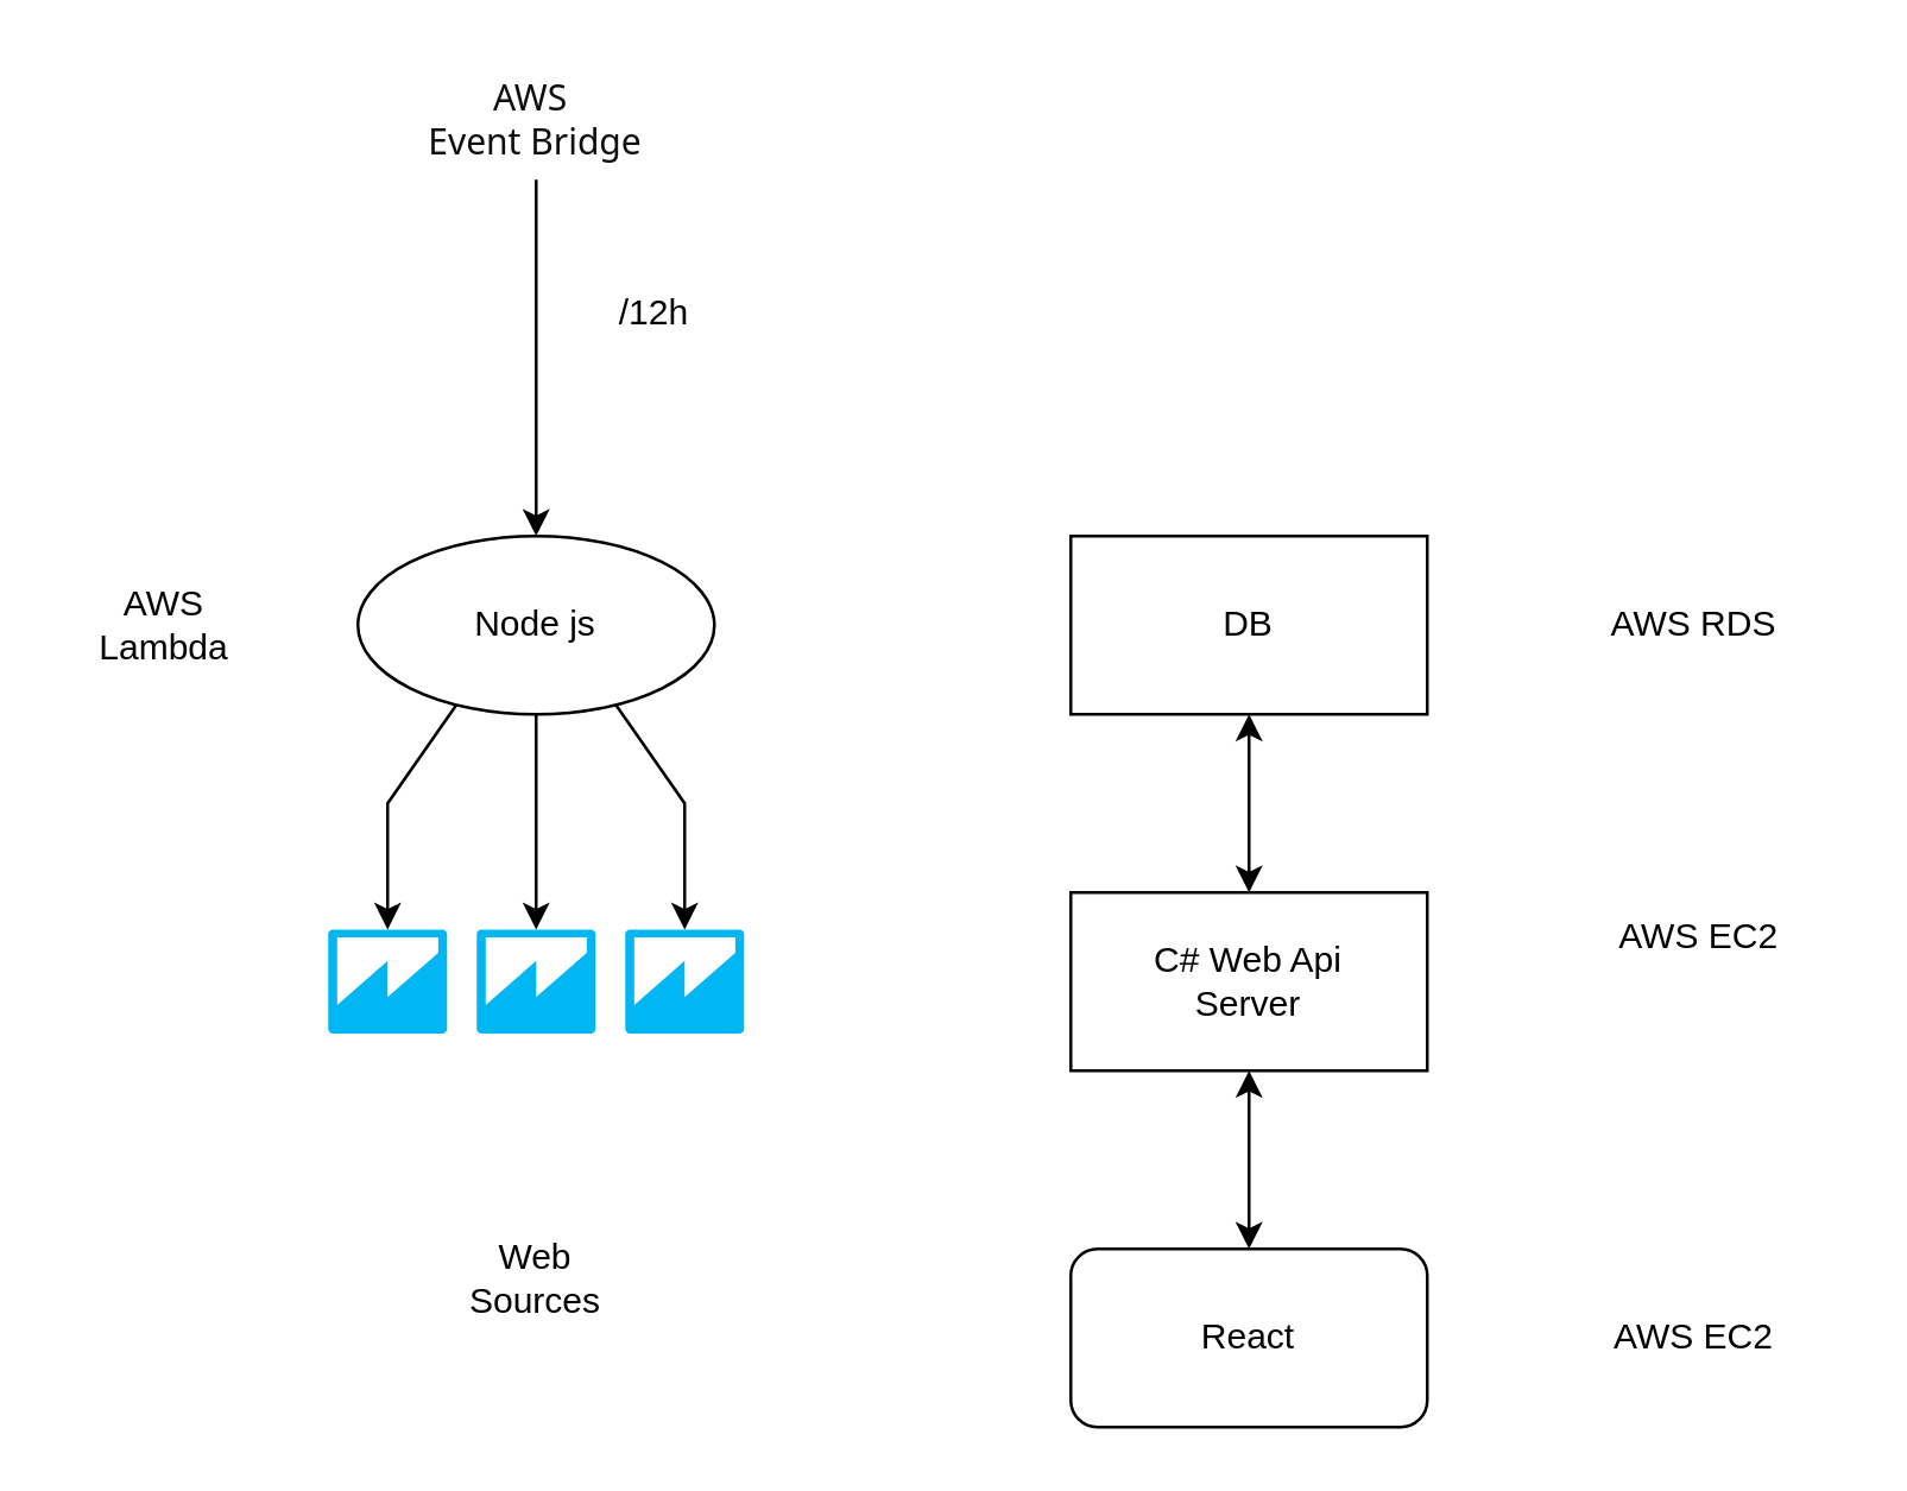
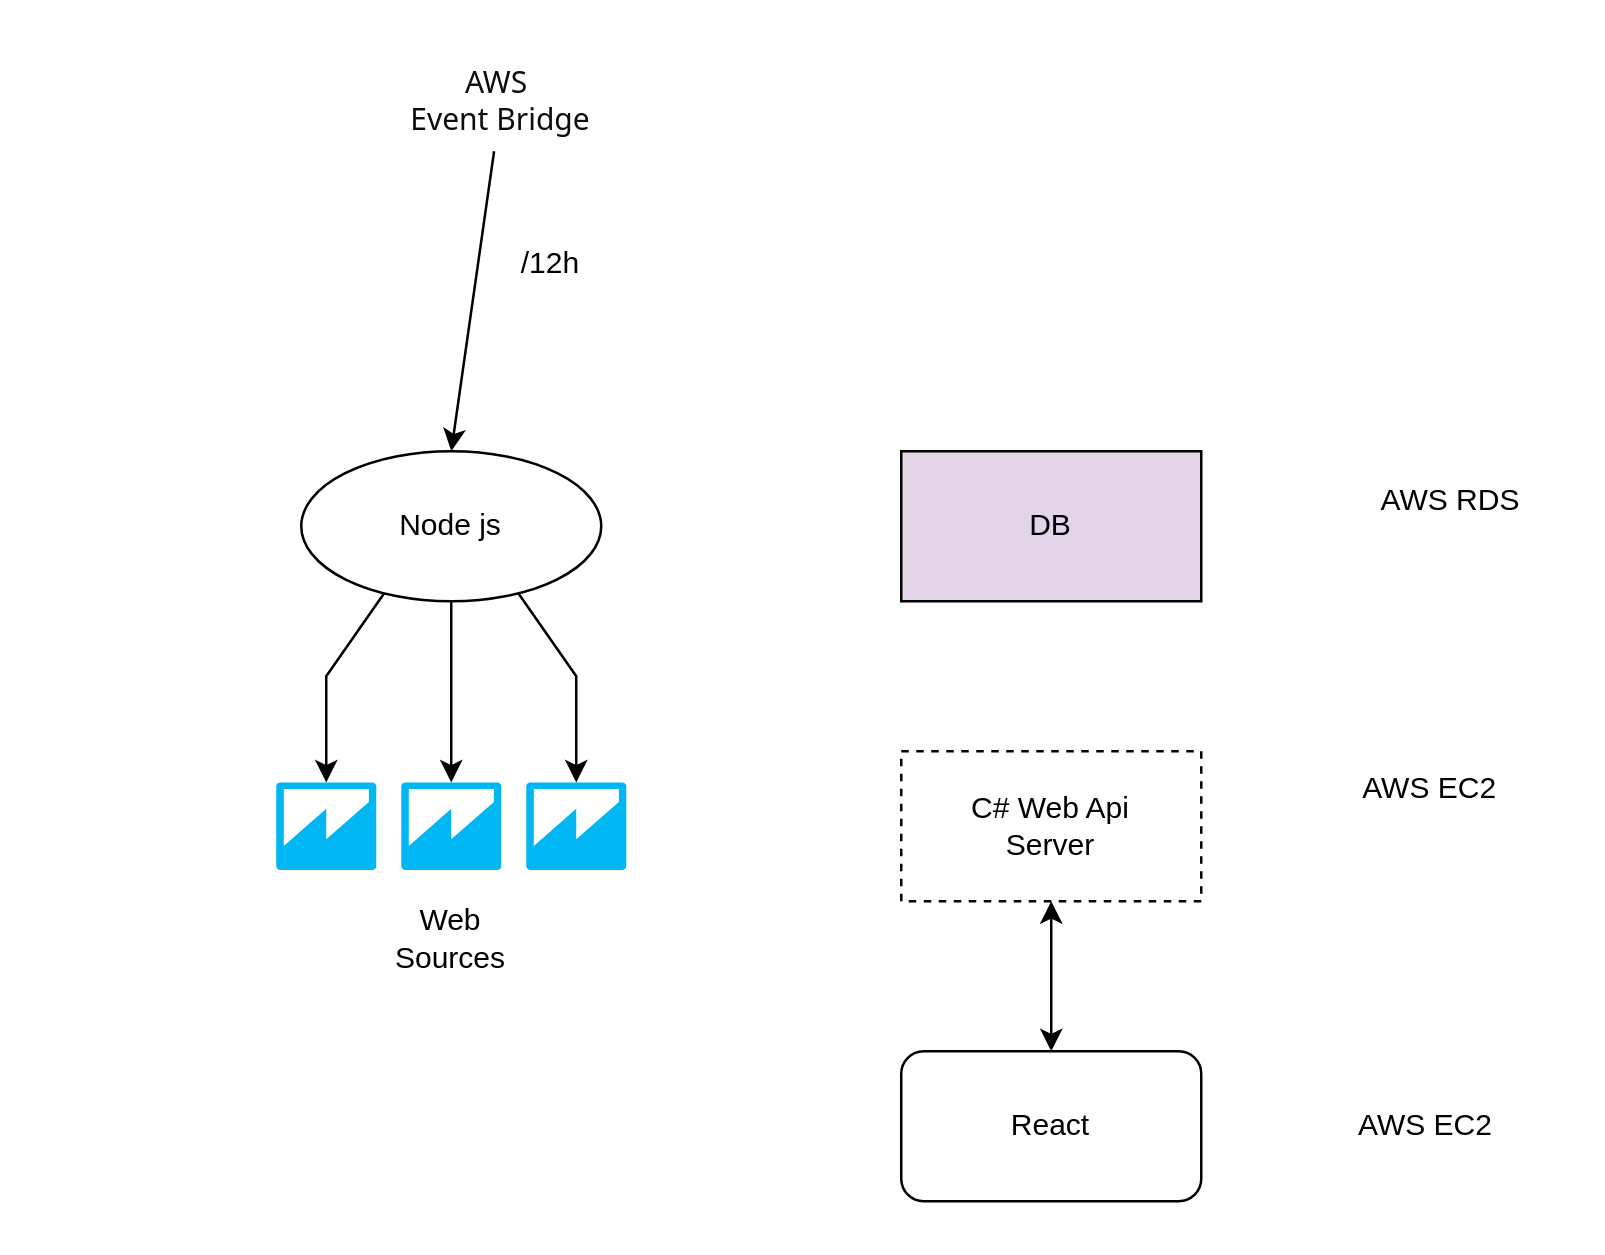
  <mxCell id="0" />
  <mxCell id="1" parent="0" />
- <mxCell id="2" value="C# Web Api&lt;div&gt;Server&lt;/div&gt;" style="rounded=0;whiteSpace=wrap;html=1;" parent="1" vertex="1"><mxGeometry x="360" y="300" width="120" height="60" as="geometry" /></mxCell>
+ <mxCell id="2" value="C# Web Api&lt;div&gt;Server&lt;/div&gt;" style="rounded=0;whiteSpace=wrap;html=1;dashed=1;" parent="1" vertex="1"><mxGeometry x="360" y="300" width="120" height="60" as="geometry" /></mxCell>
  <mxCell id="3" value="React" style="whiteSpace=wrap;html=1;rounded=1;" parent="1" vertex="1"><mxGeometry x="360" y="420" width="120" height="60" as="geometry" /></mxCell>
  <mxCell id="4" value="&lt;div&gt;Node js&lt;/div&gt;" style="ellipse;whiteSpace=wrap;html=1;" parent="1" vertex="1"><mxGeometry x="120" y="180" width="120" height="60" as="geometry" /></mxCell>
  <mxCell id="5" value="&lt;div&gt;AWS EC2&lt;/div&gt;" style="text;html=1;align=center;verticalAlign=middle;whiteSpace=wrap;rounded=0;" parent="1" vertex="1"><mxGeometry x="520" y="430" width="100" height="40" as="geometry" /></mxCell>
  <mxCell id="6" value="&lt;div&gt;&amp;nbsp;AWS EC2&lt;/div&gt;" style="text;html=1;align=center;verticalAlign=middle;whiteSpace=wrap;rounded=0;" parent="1" vertex="1"><mxGeometry x="540" y="300" width="60" height="30" as="geometry" /></mxCell>
- <mxCell id="7" value="&lt;span style=&quot;color: rgb(13, 13, 13); font-family: Söhne, ui-sans-serif, system-ui, -apple-system, &amp;quot;Segoe UI&amp;quot;, Roboto, Ubuntu, Cantarell, &amp;quot;Noto Sans&amp;quot;, sans-serif, &amp;quot;Helvetica Neue&amp;quot;, Arial, &amp;quot;Apple Color Emoji&amp;quot;, &amp;quot;Segoe UI Emoji&amp;quot;, &amp;quot;Segoe UI Symbol&amp;quot;, &amp;quot;Noto Color Emoji&amp;quot;; text-align: start; white-space-collapse: preserve;&quot;&gt;&lt;font style=&quot;font-size: 12px;&quot;&gt;AWS &lt;/font&gt;&lt;/span&gt;&lt;div&gt;&lt;span style=&quot;color: rgb(13, 13, 13); font-family: Söhne, ui-sans-serif, system-ui, -apple-system, &amp;quot;Segoe UI&amp;quot;, Roboto, Ubuntu, Cantarell, &amp;quot;Noto Sans&amp;quot;, sans-serif, &amp;quot;Helvetica Neue&amp;quot;, Arial, &amp;quot;Apple Color Emoji&amp;quot;, &amp;quot;Segoe UI Emoji&amp;quot;, &amp;quot;Segoe UI Symbol&amp;quot;, &amp;quot;Noto Color Emoji&amp;quot;; text-align: start; white-space-collapse: preserve;&quot;&gt;&lt;font style=&quot;font-size: 12px;&quot;&gt;Event Bridge&lt;/font&gt;&lt;/span&gt;&lt;/div&gt;" style="text;html=1;align=center;verticalAlign=middle;whiteSpace=wrap;rounded=0;" parent="1" vertex="1"><mxGeometry x="120" y="20" width="120" height="40" as="geometry" /></mxCell>
- <mxCell id="8" value="DB" style="rounded=0;whiteSpace=wrap;html=1;" parent="1" vertex="1"><mxGeometry x="360" y="180" width="120" height="60" as="geometry" /></mxCell>
- <mxCell id="9" value="&lt;div&gt;AWS RDS&lt;/div&gt;" style="text;html=1;align=center;verticalAlign=middle;whiteSpace=wrap;rounded=0;" parent="1" vertex="1"><mxGeometry x="535" y="195" width="70" height="30" as="geometry" /></mxCell>
+ <mxCell id="7" value="&lt;span style=&quot;color: rgb(13, 13, 13); font-family: Söhne, ui-sans-serif, system-ui, -apple-system, &amp;quot;Segoe UI&amp;quot;, Roboto, Ubuntu, Cantarell, &amp;quot;Noto Sans&amp;quot;, sans-serif, &amp;quot;Helvetica Neue&amp;quot;, Arial, &amp;quot;Apple Color Emoji&amp;quot;, &amp;quot;Segoe UI Emoji&amp;quot;, &amp;quot;Segoe UI Symbol&amp;quot;, &amp;quot;Noto Color Emoji&amp;quot;; text-align: start; white-space-collapse: preserve;&quot;&gt;&lt;font style=&quot;font-size: 12px;&quot;&gt;AWS &lt;/font&gt;&lt;/span&gt;&lt;div&gt;&lt;span style=&quot;color: rgb(13, 13, 13); font-family: Söhne, ui-sans-serif, system-ui, -apple-system, &amp;quot;Segoe UI&amp;quot;, Roboto, Ubuntu, Cantarell, &amp;quot;Noto Sans&amp;quot;, sans-serif, &amp;quot;Helvetica Neue&amp;quot;, Arial, &amp;quot;Apple Color Emoji&amp;quot;, &amp;quot;Segoe UI Emoji&amp;quot;, &amp;quot;Segoe UI Symbol&amp;quot;, &amp;quot;Noto Color Emoji&amp;quot;; text-align: start; white-space-collapse: preserve;&quot;&gt;&lt;font style=&quot;font-size: 12px;&quot;&gt;Event Bridge&lt;/font&gt;&lt;/span&gt;&lt;/div&gt;" style="text;html=1;align=center;verticalAlign=middle;whiteSpace=wrap;rounded=0;" parent="1" vertex="1"><mxGeometry x="140" y="20" width="120" height="40" as="geometry" /></mxCell>
+ <mxCell id="8" value="DB" style="rounded=0;whiteSpace=wrap;html=1;fillColor=#e1d5e7;" parent="1" vertex="1"><mxGeometry x="360" y="180" width="120" height="60" as="geometry" /></mxCell>
+ <mxCell id="9" value="&lt;div&gt;AWS RDS&lt;/div&gt;" style="text;html=1;align=center;verticalAlign=middle;whiteSpace=wrap;rounded=0;" parent="1" vertex="1"><mxGeometry x="545" y="185" width="70" height="30" as="geometry" /></mxCell>
  <mxCell id="10" value="" style="endArrow=classic;html=1;rounded=0;entryX=0.5;entryY=0;entryDx=0;entryDy=0;" parent="1" source="7" target="4" edge="1"><mxGeometry width="50" height="50" relative="1" as="geometry"><mxPoint x="50" y="180" as="sourcePoint" /><mxPoint x="100" y="130" as="targetPoint" /></mxGeometry></mxCell>
  <mxCell id="11" value="/12h" style="text;html=1;align=center;verticalAlign=middle;whiteSpace=wrap;rounded=0;" parent="1" vertex="1"><mxGeometry x="190" y="90" width="60" height="30" as="geometry" /></mxCell>
- <mxCell id="12" value="" style="endArrow=classic;startArrow=classic;html=1;rounded=0;entryX=0.5;entryY=1;entryDx=0;entryDy=0;exitX=0.5;exitY=0;exitDx=0;exitDy=0;" parent="1" source="2" target="8" edge="1"><mxGeometry width="50" height="50" relative="1" as="geometry"><mxPoint x="260" y="360" as="sourcePoint" /><mxPoint x="310" y="310" as="targetPoint" /></mxGeometry></mxCell>
  <mxCell id="13" value="" style="endArrow=classic;startArrow=classic;html=1;rounded=0;entryX=0.5;entryY=1;entryDx=0;entryDy=0;exitX=0.5;exitY=0;exitDx=0;exitDy=0;" parent="1" source="3" target="2" edge="1"><mxGeometry width="50" height="50" relative="1" as="geometry"><mxPoint x="250" y="420" as="sourcePoint" /><mxPoint x="300" y="370" as="targetPoint" /></mxGeometry></mxCell>
- <mxCell id="14" value="&lt;div&gt;AWS Lambda&lt;/div&gt;" style="text;html=1;align=center;verticalAlign=middle;whiteSpace=wrap;rounded=0;" parent="1" vertex="1"><mxGeometry x="20" y="195" width="70" height="30" as="geometry" /></mxCell>
  <mxCell id="15" value="" style="outlineConnect=0;dashed=0;verticalLabelPosition=bottom;verticalAlign=top;align=center;html=1;shape=mxgraph.aws3.quicksight;fillColor=#00B7F4;gradientColor=none;" parent="1" vertex="1"><mxGeometry x="110" y="312.5" width="40" height="35" as="geometry" /></mxCell>
  <mxCell id="16" value="" style="outlineConnect=0;dashed=0;verticalLabelPosition=bottom;verticalAlign=top;align=center;html=1;shape=mxgraph.aws3.quicksight;fillColor=#00B7F4;gradientColor=none;" parent="1" vertex="1"><mxGeometry x="160" y="312.5" width="40" height="35" as="geometry" /></mxCell>
  <mxCell id="17" value="" style="outlineConnect=0;dashed=0;verticalLabelPosition=bottom;verticalAlign=top;align=center;html=1;shape=mxgraph.aws3.quicksight;fillColor=#00B7F4;gradientColor=none;" parent="1" vertex="1"><mxGeometry x="210" y="312.5" width="40" height="35" as="geometry" /></mxCell>
  <mxCell id="18" value="" style="endArrow=classic;html=1;rounded=0;exitX=0.25;exitY=1;exitDx=0;exitDy=0;entryX=0.5;entryY=0;entryDx=0;entryDy=0;entryPerimeter=0;" parent="1" source="4" target="15" edge="1"><mxGeometry width="50" height="50" relative="1" as="geometry"><mxPoint x="60" y="330" as="sourcePoint" /><mxPoint x="110" y="280" as="targetPoint" /><Array as="points"><mxPoint x="130" y="270" /></Array></mxGeometry></mxCell>
  <mxCell id="19" value="" style="endArrow=classic;html=1;rounded=0;exitX=0.5;exitY=1;exitDx=0;exitDy=0;" parent="1" source="4" target="16" edge="1"><mxGeometry width="50" height="50" relative="1" as="geometry"><mxPoint x="180" y="310" as="sourcePoint" /><mxPoint x="230" y="260" as="targetPoint" /></mxGeometry></mxCell>
  <mxCell id="20" value="" style="endArrow=classic;html=1;rounded=0;exitX=0.75;exitY=1;exitDx=0;exitDy=0;entryX=0.5;entryY=0;entryDx=0;entryDy=0;entryPerimeter=0;" parent="1" source="4" target="17" edge="1"><mxGeometry width="50" height="50" relative="1" as="geometry"><mxPoint x="240" y="310" as="sourcePoint" /><mxPoint x="290" y="260" as="targetPoint" /><Array as="points"><mxPoint x="230" y="270" /></Array></mxGeometry></mxCell>
- <mxCell id="21" value="&lt;div&gt;Web Sources&lt;/div&gt;" style="text;html=1;align=center;verticalAlign=middle;whiteSpace=wrap;rounded=0;" parent="1" vertex="1"><mxGeometry x="145" y="415" width="70" height="30" as="geometry" /></mxCell>
+ <mxCell id="21" value="&lt;div&gt;Web Sources&lt;/div&gt;" style="text;html=1;align=center;verticalAlign=middle;whiteSpace=wrap;rounded=0;" parent="1" vertex="1"><mxGeometry x="145" y="360" width="70" height="30" as="geometry" /></mxCell>
